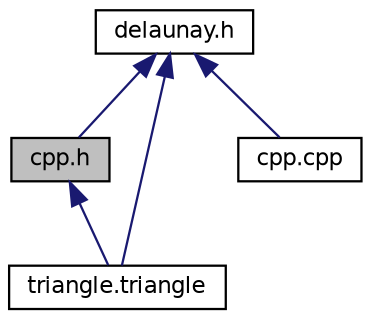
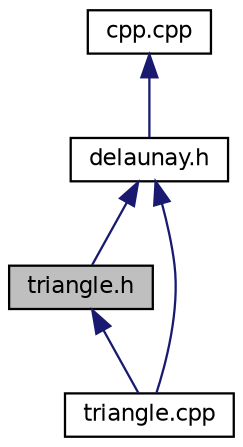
  digraph {
    node [color=black fillcolor=white fontname=Helvetica fontsize=10 shape=record style=filled]
    edge [color=midnightblue dir=back fontname=Helvetica fontsize=10 labelfontname=Helvetica labelfontsize=10 style=solid]
-   n1 [fillcolor=grey75 fontcolor=black height=0.2 label="cpp.h" width=0.4]
-   n2 [height=0.2 label="triangle.triangle" width=0.4]
+   n1 [fillcolor=grey75 fontcolor=black height=0.2 label="triangle.h" width=0.4]
+   n2 [height=0.2 label="triangle.cpp" width=0.4]
    n3 [height=0.2 label="delaunay.h" width=0.4]
    n4 [height=0.2 label="cpp.cpp" width=0.4]
    n1 -> n2
    n3 -> n1
    n3 -> n2
-   n3 -> n4
+   n4 -> n3
  }
